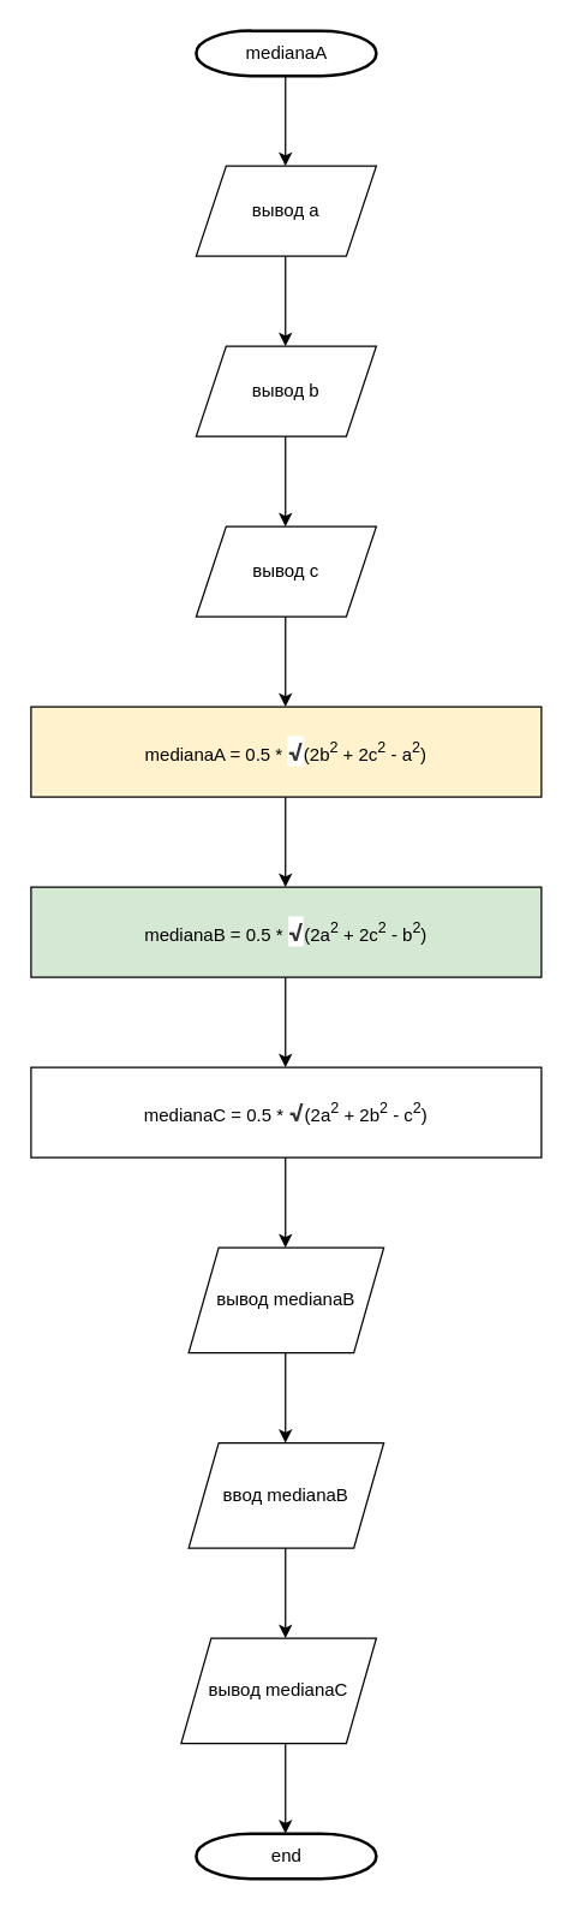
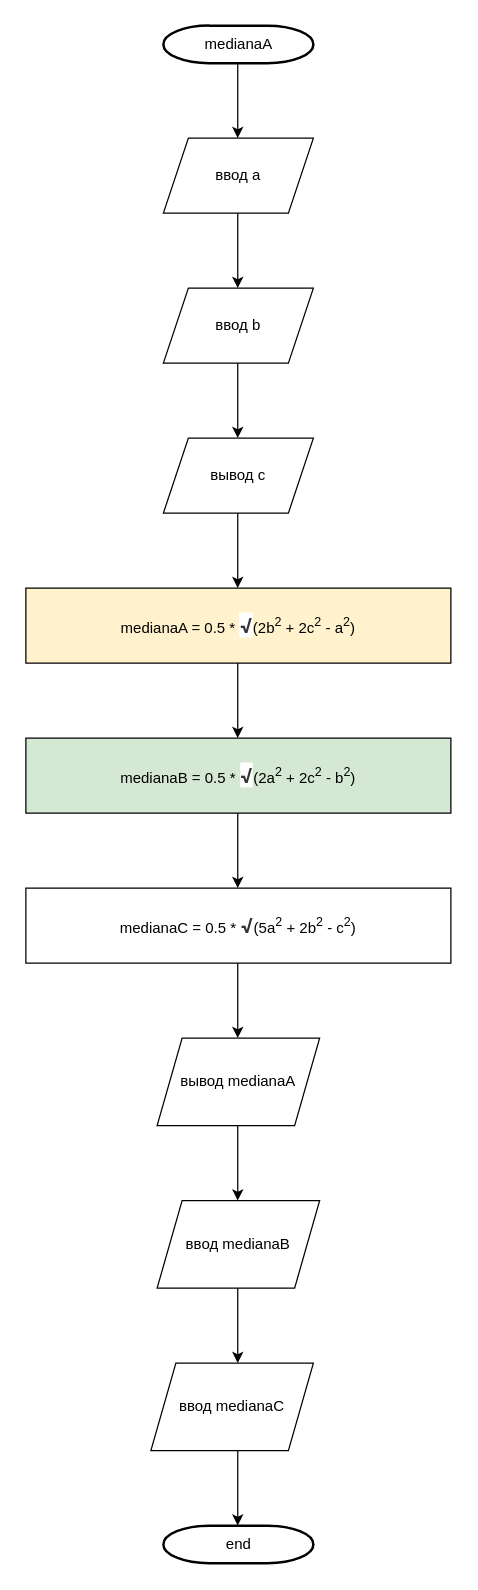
  <mxCell id="0" />
  <mxCell id="1" parent="0" />
  <mxCell id="2" value="end" style="shape=mxgraph.flowchart.terminator;strokeWidth=2;gradientColor=none;gradientDirection=north;fontStyle=0;html=1;" parent="1" vertex="1"><mxGeometry x="130" y="1220" width="120" height="30" as="geometry" /></mxCell>
  <mxCell id="3" value="medianaA" style="shape=mxgraph.flowchart.terminator;strokeWidth=2;gradientColor=none;gradientDirection=north;fontStyle=0;html=1;" vertex="1" parent="1"><mxGeometry x="130" y="20" width="120" height="30" as="geometry" /></mxCell>
  <mxCell id="4" value="" style="endArrow=classic;html=1;rounded=0;" edge="1" parent="1"><mxGeometry width="50" height="50" relative="1" as="geometry"><mxPoint x="189.5" y="50" as="sourcePoint" /><mxPoint x="189.5" y="110" as="targetPoint" /><Array as="points"><mxPoint x="189.5" y="70" /></Array></mxGeometry></mxCell>
- <mxCell id="5" value="вывод a" style="shape=parallelogram;perimeter=parallelogramPerimeter;whiteSpace=wrap;html=1;fixedSize=1;" vertex="1" parent="1"><mxGeometry x="130" y="110" width="120" height="60" as="geometry" /></mxCell>
+ <mxCell id="5" value="ввод a" style="shape=parallelogram;perimeter=parallelogramPerimeter;whiteSpace=wrap;html=1;fixedSize=1;" vertex="1" parent="1"><mxGeometry x="130" y="110" width="120" height="60" as="geometry" /></mxCell>
  <mxCell id="6" value="" style="endArrow=classic;html=1;rounded=0;" edge="1" parent="1"><mxGeometry width="50" height="50" relative="1" as="geometry"><mxPoint x="189.5" y="170" as="sourcePoint" /><mxPoint x="189.5" y="230" as="targetPoint" /><Array as="points"><mxPoint x="189.5" y="190" /></Array></mxGeometry></mxCell>
- <mxCell id="7" value="вывод b" style="shape=parallelogram;perimeter=parallelogramPerimeter;whiteSpace=wrap;html=1;fixedSize=1;" vertex="1" parent="1"><mxGeometry x="130" y="230" width="120" height="60" as="geometry" /></mxCell>
+ <mxCell id="7" value="ввод b" style="shape=parallelogram;perimeter=parallelogramPerimeter;whiteSpace=wrap;html=1;fixedSize=1;" vertex="1" parent="1"><mxGeometry x="130" y="230" width="120" height="60" as="geometry" /></mxCell>
  <mxCell id="8" value="" style="endArrow=classic;html=1;rounded=0;" edge="1" parent="1"><mxGeometry width="50" height="50" relative="1" as="geometry"><mxPoint x="189.5" y="290" as="sourcePoint" /><mxPoint x="189.5" y="350" as="targetPoint" /><Array as="points"><mxPoint x="189.5" y="310" /></Array></mxGeometry></mxCell>
  <mxCell id="9" value="вывод c" style="shape=parallelogram;perimeter=parallelogramPerimeter;whiteSpace=wrap;html=1;fixedSize=1;" vertex="1" parent="1"><mxGeometry x="130" y="350" width="120" height="60" as="geometry" /></mxCell>
  <mxCell id="10" value="" style="endArrow=classic;html=1;rounded=0;" edge="1" parent="1"><mxGeometry width="50" height="50" relative="1" as="geometry"><mxPoint x="189.5" y="410" as="sourcePoint" /><mxPoint x="189.5" y="470" as="targetPoint" /><Array as="points"><mxPoint x="189.5" y="430" /></Array></mxGeometry></mxCell>
  <mxCell id="11" value="medianaA = 0.5 *&amp;nbsp;&lt;strong style=&quot;color: rgb(51, 51, 51); font-family: &amp;quot;YS Text&amp;quot;, -apple-system, BlinkMacSystemFont, Arial, Helvetica, sans-serif; font-size: 16px; text-align: start; background-color: rgb(255, 255, 255);&quot;&gt;√&lt;/strong&gt;(2b&lt;sup&gt;2&lt;/sup&gt; + 2c&lt;sup&gt;2&lt;/sup&gt;&amp;nbsp;- a&lt;sup&gt;2&lt;/sup&gt;)" style="rounded=0;whiteSpace=wrap;html=1;fillColor=#fff2cc;" vertex="1" parent="1"><mxGeometry x="20" y="470" width="340" height="60" as="geometry" /></mxCell>
  <mxCell id="12" value="" style="endArrow=classic;html=1;rounded=0;" edge="1" parent="1"><mxGeometry width="50" height="50" relative="1" as="geometry"><mxPoint x="189.5" y="530" as="sourcePoint" /><mxPoint x="189.5" y="590" as="targetPoint" /><Array as="points"><mxPoint x="189.5" y="550" /></Array></mxGeometry></mxCell>
  <mxCell id="13" value="medianaB = 0.5 *&amp;nbsp;&lt;strong style=&quot;color: rgb(51, 51, 51); font-family: &amp;quot;YS Text&amp;quot;, -apple-system, BlinkMacSystemFont, Arial, Helvetica, sans-serif; font-size: 16px; text-align: start; background-color: rgb(255, 255, 255);&quot;&gt;√&lt;/strong&gt;(2a&lt;sup&gt;2&lt;/sup&gt; + 2c&lt;sup&gt;2&lt;/sup&gt;&amp;nbsp;- b&lt;sup&gt;2&lt;/sup&gt;)" style="rounded=0;whiteSpace=wrap;html=1;fillColor=#d5e8d4;" vertex="1" parent="1"><mxGeometry x="20" y="590" width="340" height="60" as="geometry" /></mxCell>
  <mxCell id="14" value="" style="endArrow=classic;html=1;rounded=0;" edge="1" parent="1"><mxGeometry width="50" height="50" relative="1" as="geometry"><mxPoint x="189.5" y="650" as="sourcePoint" /><mxPoint x="189.5" y="710" as="targetPoint" /><Array as="points"><mxPoint x="189.5" y="670" /></Array></mxGeometry></mxCell>
- <mxCell id="15" value="medianaC = 0.5 *&amp;nbsp;&lt;strong style=&quot;color: rgb(51, 51, 51); font-family: &amp;quot;YS Text&amp;quot;, -apple-system, BlinkMacSystemFont, Arial, Helvetica, sans-serif; font-size: 16px; text-align: start; background-color: rgb(255, 255, 255);&quot;&gt;√&lt;/strong&gt;(2a&lt;sup&gt;2&lt;/sup&gt; + 2b&lt;sup&gt;2&lt;/sup&gt;&amp;nbsp;- c&lt;sup&gt;2&lt;/sup&gt;)" style="rounded=0;whiteSpace=wrap;html=1;" vertex="1" parent="1"><mxGeometry x="20" y="710" width="340" height="60" as="geometry" /></mxCell>
+ <mxCell id="15" value="medianaC = 0.5 *&amp;nbsp;&lt;strong style=&quot;color: rgb(51, 51, 51); font-family: &amp;quot;YS Text&amp;quot;, -apple-system, BlinkMacSystemFont, Arial, Helvetica, sans-serif; font-size: 16px; text-align: start; background-color: rgb(255, 255, 255);&quot;&gt;√&lt;/strong&gt;(5a&lt;sup&gt;2&lt;/sup&gt; + 2b&lt;sup&gt;2&lt;/sup&gt;&amp;nbsp;- c&lt;sup&gt;2&lt;/sup&gt;)" style="rounded=0;whiteSpace=wrap;html=1;" vertex="1" parent="1"><mxGeometry x="20" y="710" width="340" height="60" as="geometry" /></mxCell>
  <mxCell id="16" value="" style="endArrow=classic;html=1;rounded=0;" edge="1" parent="1"><mxGeometry width="50" height="50" relative="1" as="geometry"><mxPoint x="189.5" y="770" as="sourcePoint" /><mxPoint x="189.5" y="830" as="targetPoint" /><Array as="points"><mxPoint x="189.5" y="790" /></Array></mxGeometry></mxCell>
- <mxCell id="17" value="вывод medianaB" style="shape=parallelogram;perimeter=parallelogramPerimeter;whiteSpace=wrap;html=1;fixedSize=1;" vertex="1" parent="1"><mxGeometry x="125" y="830" width="130" height="70" as="geometry" /></mxCell>
+ <mxCell id="17" value="вывод medianaA" style="shape=parallelogram;perimeter=parallelogramPerimeter;whiteSpace=wrap;html=1;fixedSize=1;" vertex="1" parent="1"><mxGeometry x="125" y="830" width="130" height="70" as="geometry" /></mxCell>
  <mxCell id="18" value="" style="endArrow=classic;html=1;rounded=0;" edge="1" parent="1"><mxGeometry width="50" height="50" relative="1" as="geometry"><mxPoint x="189.5" y="900" as="sourcePoint" /><mxPoint x="189.5" y="960" as="targetPoint" /><Array as="points"><mxPoint x="189.5" y="920" /></Array></mxGeometry></mxCell>
  <mxCell id="19" value="ввод medianaB" style="shape=parallelogram;perimeter=parallelogramPerimeter;whiteSpace=wrap;html=1;fixedSize=1;" vertex="1" parent="1"><mxGeometry x="125" y="960" width="130" height="70" as="geometry" /></mxCell>
  <mxCell id="20" value="" style="endArrow=classic;html=1;rounded=0;" edge="1" parent="1"><mxGeometry width="50" height="50" relative="1" as="geometry"><mxPoint x="189.5" y="1030" as="sourcePoint" /><mxPoint x="189.5" y="1090" as="targetPoint" /><Array as="points"><mxPoint x="189.5" y="1050" /></Array></mxGeometry></mxCell>
- <mxCell id="21" value="вывод medianaC" style="shape=parallelogram;perimeter=parallelogramPerimeter;whiteSpace=wrap;html=1;fixedSize=1;" vertex="1" parent="1"><mxGeometry x="120" y="1090" width="130" height="70" as="geometry" /></mxCell>
+ <mxCell id="21" value="ввод medianaC" style="shape=parallelogram;perimeter=parallelogramPerimeter;whiteSpace=wrap;html=1;fixedSize=1;" vertex="1" parent="1"><mxGeometry x="120" y="1090" width="130" height="70" as="geometry" /></mxCell>
  <mxCell id="22" value="" style="endArrow=classic;html=1;rounded=0;" edge="1" parent="1"><mxGeometry width="50" height="50" relative="1" as="geometry"><mxPoint x="189.5" y="1160" as="sourcePoint" /><mxPoint x="189.5" y="1220" as="targetPoint" /><Array as="points"><mxPoint x="189.5" y="1180" /></Array></mxGeometry></mxCell>
